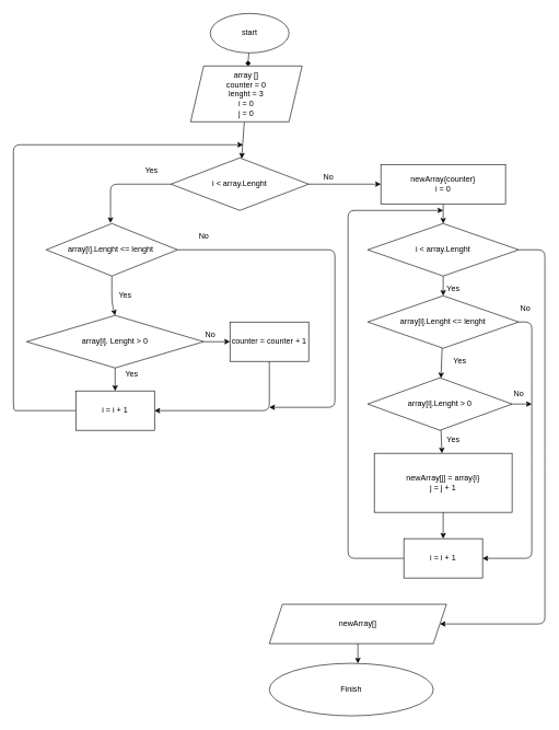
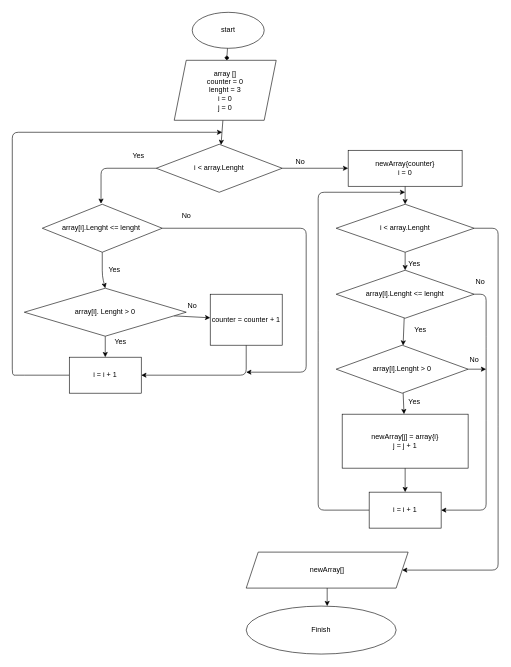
  <mxCell id="0" />
  <mxCell id="1" parent="0" />
  <mxCell id="2" value="" style="edgeStyle=none;html=1;endArrow=diamond;" parent="1" source="3" target="5" edge="1"><mxGeometry relative="1" as="geometry" /></mxCell>
  <mxCell id="3" value="start" style="ellipse;whiteSpace=wrap;html=1;" parent="1" vertex="1"><mxGeometry x="320" y="20" width="120" height="60" as="geometry" /></mxCell>
  <mxCell id="4" style="edgeStyle=none;html=1;" parent="1" source="5" target="8" edge="1"><mxGeometry relative="1" as="geometry" /></mxCell>
- <mxCell id="5" value="array []&lt;br&gt;counter = 0&lt;br&gt;lenght = 3&lt;br&gt;i = 0&lt;br&gt;j = 0" style="shape=parallelogram;perimeter=parallelogramPerimeter;whiteSpace=wrap;html=1;fixedSize=1;" parent="1" vertex="1"><mxGeometry x="290" y="100" width="170" height="85" as="geometry" /></mxCell>
+ <mxCell id="5" value="array []&lt;br&gt;counter = 0&lt;br&gt;lenght = 3&lt;br&gt;i = 0&lt;br&gt;j = 0" style="shape=parallelogram;perimeter=parallelogramPerimeter;whiteSpace=wrap;html=1;fixedSize=1;" parent="1" vertex="1"><mxGeometry x="290" y="100" width="170" height="100" as="geometry" /></mxCell>
  <mxCell id="6" style="edgeStyle=none;html=1;entryX=0.316;entryY=-0.014;entryDx=0;entryDy=0;entryPerimeter=0;exitX=0;exitY=0.5;exitDx=0;exitDy=0;" parent="1" source="8" edge="1"><mxGeometry relative="1" as="geometry"><mxPoint x="167.92" y="339.16" as="targetPoint" /><Array as="points"><mxPoint x="168" y="280" /></Array></mxGeometry></mxCell>
  <mxCell id="7" style="edgeStyle=none;html=1;entryX=0;entryY=0.5;entryDx=0;entryDy=0;" parent="1" source="8" edge="1"><mxGeometry relative="1" as="geometry"><mxPoint x="580" y="280" as="targetPoint" /></mxGeometry></mxCell>
  <mxCell id="8" value="i &amp;lt; array.Lenght" style="rhombus;whiteSpace=wrap;html=1;" parent="1" vertex="1"><mxGeometry x="260" y="240" width="210" height="80" as="geometry" /></mxCell>
  <mxCell id="9" value="Yes" style="text;html=1;align=center;verticalAlign=middle;resizable=0;points=[];autosize=1;strokeColor=none;fillColor=none;" parent="1" vertex="1"><mxGeometry x="215" y="250" width="30" height="20" as="geometry" /></mxCell>
  <mxCell id="10" style="edgeStyle=none;html=1;entryX=0.5;entryY=0;entryDx=0;entryDy=0;" parent="1" source="12" target="15" edge="1"><mxGeometry relative="1" as="geometry"><Array as="points"><mxPoint x="170" y="460" /></Array></mxGeometry></mxCell>
  <mxCell id="11" style="edgeStyle=none;html=1;" parent="1" source="12" edge="1"><mxGeometry relative="1" as="geometry"><mxPoint x="410" y="620" as="targetPoint" /><Array as="points"><mxPoint x="510" y="380" /><mxPoint x="510" y="620" /></Array></mxGeometry></mxCell>
  <mxCell id="12" value="array[i].Lenght &amp;lt;= lenght&amp;nbsp;" style="rhombus;whiteSpace=wrap;html=1;" parent="1" vertex="1"><mxGeometry x="70" y="340" width="200" height="80" as="geometry" /></mxCell>
  <mxCell id="13" value="" style="edgeStyle=none;html=1;" parent="1" source="15" target="17" edge="1"><mxGeometry relative="1" as="geometry" /></mxCell>
  <mxCell id="14" value="" style="edgeStyle=none;html=1;" parent="1" source="15" target="20" edge="1"><mxGeometry relative="1" as="geometry" /></mxCell>
  <mxCell id="15" value="array[i]. Lenght &amp;gt; 0" style="rhombus;whiteSpace=wrap;html=1;" parent="1" vertex="1"><mxGeometry x="40" y="480" width="270" height="80" as="geometry" /></mxCell>
  <mxCell id="16" style="edgeStyle=none;html=1;entryX=1;entryY=0.5;entryDx=0;entryDy=0;" parent="1" source="17" target="20" edge="1"><mxGeometry relative="1" as="geometry"><Array as="points"><mxPoint x="410" y="625" /></Array></mxGeometry></mxCell>
- <mxCell id="17" value="counter = counter + 1" style="whiteSpace=wrap;html=1;" parent="1" vertex="1"><mxGeometry x="350" y="490" width="120" height="60" as="geometry" /></mxCell>
+ <mxCell id="17" value="counter = counter + 1" style="whiteSpace=wrap;html=1;" parent="1" vertex="1"><mxGeometry x="350" y="490" width="120" height="85" as="geometry" /></mxCell>
  <mxCell id="18" value="No" style="text;html=1;align=center;verticalAlign=middle;resizable=0;points=[];autosize=1;strokeColor=none;fillColor=none;" parent="1" vertex="1"><mxGeometry x="305" y="500" width="30" height="20" as="geometry" /></mxCell>
  <mxCell id="19" style="edgeStyle=none;html=1;" parent="1" source="20" edge="1"><mxGeometry relative="1" as="geometry"><mxPoint x="370" y="220" as="targetPoint" /><Array as="points"><mxPoint x="30" y="625" /><mxPoint x="20" y="625" /><mxPoint x="20" y="220" /></Array></mxGeometry></mxCell>
  <mxCell id="20" value="i = i + 1" style="rounded=0;whiteSpace=wrap;html=1;" parent="1" vertex="1"><mxGeometry x="115" y="595" width="120" height="60" as="geometry" /></mxCell>
  <mxCell id="21" value="Yes" style="text;html=1;align=center;verticalAlign=middle;resizable=0;points=[];autosize=1;strokeColor=none;fillColor=none;" parent="1" vertex="1"><mxGeometry x="175" y="440" width="30" height="20" as="geometry" /></mxCell>
  <mxCell id="22" value="No" style="text;html=1;align=center;verticalAlign=middle;resizable=0;points=[];autosize=1;strokeColor=none;fillColor=none;" parent="1" vertex="1"><mxGeometry x="295" y="350" width="30" height="20" as="geometry" /></mxCell>
  <mxCell id="23" value="Yes" style="text;html=1;align=center;verticalAlign=middle;resizable=0;points=[];autosize=1;strokeColor=none;fillColor=none;" parent="1" vertex="1"><mxGeometry x="185" y="560" width="30" height="20" as="geometry" /></mxCell>
  <mxCell id="24" value="" style="edgeStyle=none;html=1;" parent="1" source="25" edge="1"><mxGeometry relative="1" as="geometry"><mxPoint x="675" y="340" as="targetPoint" /></mxGeometry></mxCell>
  <mxCell id="25" value="newArray{counter}&lt;br&gt;i = 0" style="rounded=0;whiteSpace=wrap;html=1;" parent="1" vertex="1"><mxGeometry x="580" y="250" width="190" height="60" as="geometry" /></mxCell>
  <mxCell id="26" value="No" style="text;html=1;align=center;verticalAlign=middle;resizable=0;points=[];autosize=1;strokeColor=none;fillColor=none;" parent="1" vertex="1"><mxGeometry x="485" y="260" width="30" height="20" as="geometry" /></mxCell>
  <mxCell id="27" value="" style="edgeStyle=none;html=1;" parent="1" source="29" target="32" edge="1"><mxGeometry relative="1" as="geometry" /></mxCell>
  <mxCell id="28" style="edgeStyle=none;html=1;" parent="1" source="29" target="46" edge="1"><mxGeometry relative="1" as="geometry"><Array as="points"><mxPoint x="830" y="380" /><mxPoint x="830" y="700" /><mxPoint x="830" y="950" /></Array></mxGeometry></mxCell>
  <mxCell id="29" value="i &amp;lt; array.Lenght" style="rhombus;whiteSpace=wrap;html=1;" parent="1" vertex="1"><mxGeometry x="560" y="340" width="230" height="80" as="geometry" /></mxCell>
  <mxCell id="30" value="" style="edgeStyle=none;html=1;" parent="1" source="32" target="35" edge="1"><mxGeometry relative="1" as="geometry" /></mxCell>
  <mxCell id="31" style="edgeStyle=none;html=1;entryX=1;entryY=0.5;entryDx=0;entryDy=0;" parent="1" source="32" target="39" edge="1"><mxGeometry relative="1" as="geometry"><Array as="points"><mxPoint x="810" y="490" /><mxPoint x="810" y="570" /><mxPoint x="810" y="710" /><mxPoint x="810" y="850" /></Array></mxGeometry></mxCell>
  <mxCell id="32" value="array[i].Lenght &amp;lt;= lenght" style="rhombus;whiteSpace=wrap;html=1;" parent="1" vertex="1"><mxGeometry x="560" y="450" width="230" height="80" as="geometry" /></mxCell>
  <mxCell id="33" value="" style="edgeStyle=none;html=1;" parent="1" source="35" target="37" edge="1"><mxGeometry relative="1" as="geometry" /></mxCell>
  <mxCell id="34" style="edgeStyle=none;html=1;" parent="1" source="35" edge="1"><mxGeometry relative="1" as="geometry"><mxPoint x="810" y="615" as="targetPoint" /></mxGeometry></mxCell>
  <mxCell id="35" value="array[i].Lenght &amp;gt; 0" style="rhombus;whiteSpace=wrap;html=1;" parent="1" vertex="1"><mxGeometry x="560" y="575" width="220" height="80" as="geometry" /></mxCell>
  <mxCell id="36" value="" style="edgeStyle=none;html=1;" parent="1" source="37" target="39" edge="1"><mxGeometry relative="1" as="geometry" /></mxCell>
  <mxCell id="37" value="newArray[j] = array{i}&lt;br&gt;j = j + 1" style="rounded=0;whiteSpace=wrap;html=1;" parent="1" vertex="1"><mxGeometry x="570" y="690" width="210" height="90" as="geometry" /></mxCell>
  <mxCell id="38" style="edgeStyle=none;html=1;" parent="1" source="39" edge="1"><mxGeometry relative="1" as="geometry"><mxPoint x="675" y="320" as="targetPoint" /><Array as="points"><mxPoint x="530" y="850" /><mxPoint x="530" y="560" /><mxPoint x="530" y="320" /></Array></mxGeometry></mxCell>
  <mxCell id="39" value="i = i + 1" style="rounded=0;whiteSpace=wrap;html=1;" parent="1" vertex="1"><mxGeometry x="615" y="820" width="120" height="60" as="geometry" /></mxCell>
  <mxCell id="40" value="Yes" style="text;html=1;align=center;verticalAlign=middle;resizable=0;points=[];autosize=1;strokeColor=none;fillColor=none;" parent="1" vertex="1"><mxGeometry x="675" y="430" width="30" height="20" as="geometry" /></mxCell>
  <mxCell id="41" value="Yes" style="text;html=1;align=center;verticalAlign=middle;resizable=0;points=[];autosize=1;strokeColor=none;fillColor=none;" parent="1" vertex="1"><mxGeometry x="685" y="540" width="30" height="20" as="geometry" /></mxCell>
  <mxCell id="42" value="Yes" style="text;html=1;align=center;verticalAlign=middle;resizable=0;points=[];autosize=1;strokeColor=none;fillColor=none;" parent="1" vertex="1"><mxGeometry x="675" y="660" width="30" height="20" as="geometry" /></mxCell>
  <mxCell id="43" value="No" style="text;html=1;align=center;verticalAlign=middle;resizable=0;points=[];autosize=1;strokeColor=none;fillColor=none;" parent="1" vertex="1"><mxGeometry x="785" y="460" width="30" height="20" as="geometry" /></mxCell>
  <mxCell id="44" value="No" style="text;html=1;align=center;verticalAlign=middle;resizable=0;points=[];autosize=1;strokeColor=none;fillColor=none;" parent="1" vertex="1"><mxGeometry x="775" y="590" width="30" height="20" as="geometry" /></mxCell>
  <mxCell id="45" value="" style="edgeStyle=none;html=1;" parent="1" source="46" edge="1"><mxGeometry relative="1" as="geometry"><mxPoint x="545" y="1010" as="targetPoint" /></mxGeometry></mxCell>
  <mxCell id="46" value="newArray[]" style="shape=parallelogram;perimeter=parallelogramPerimeter;whiteSpace=wrap;html=1;fixedSize=1;" parent="1" vertex="1"><mxGeometry x="410" y="920" width="270" height="60" as="geometry" /></mxCell>
  <mxCell id="47" value="Finish" style="ellipse;whiteSpace=wrap;html=1;" parent="1" vertex="1"><mxGeometry x="410" y="1010" width="250" height="80" as="geometry" /></mxCell>
